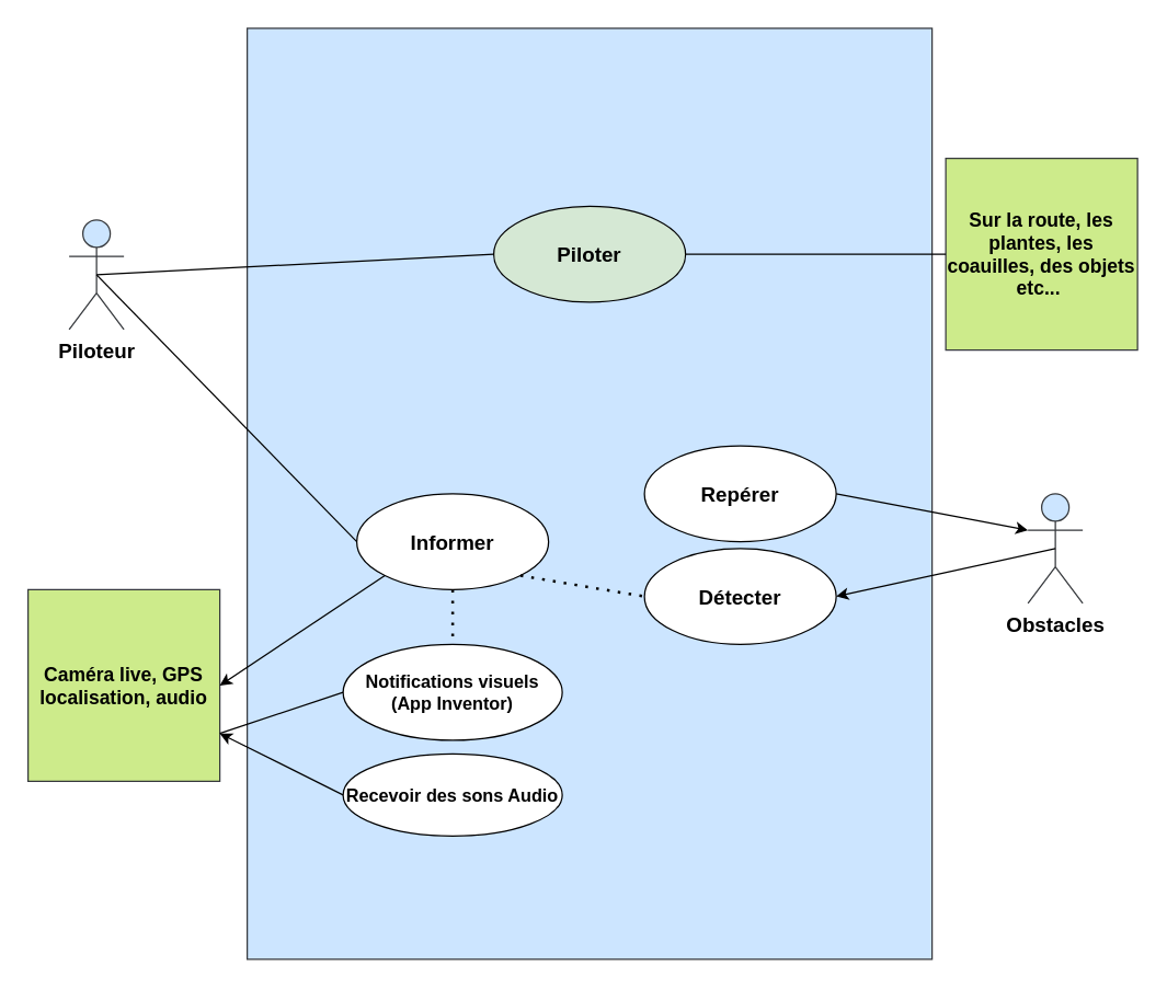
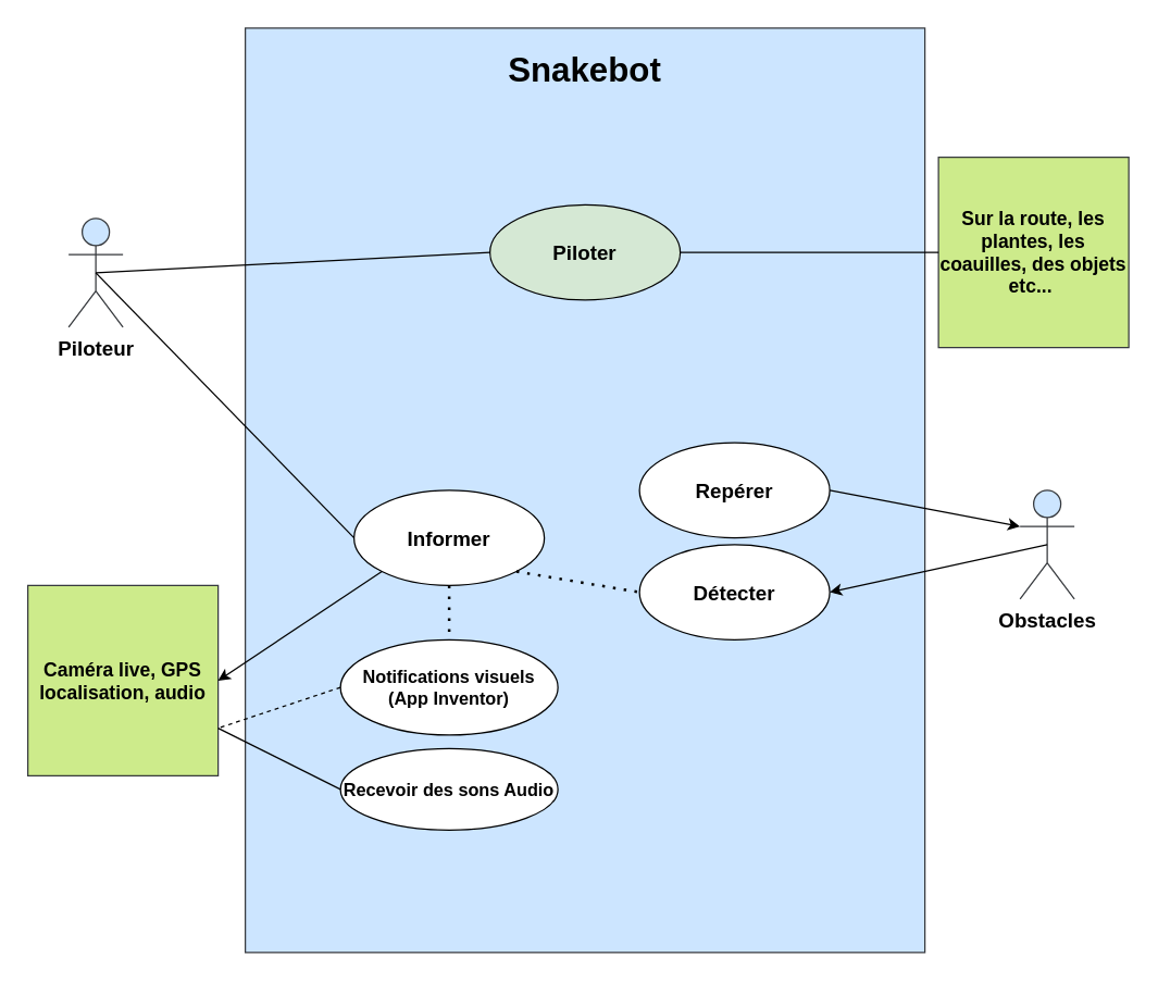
  <mxCell id="0" />
  <mxCell id="1" parent="0" />
  <mxCell id="2" value="" style="rounded=0;whiteSpace=wrap;html=1;fillColor=#cce5ff;strokeColor=#36393d;" parent="1" vertex="1"><mxGeometry x="180" y="20" width="500" height="680" as="geometry" /></mxCell>
+ <mxCell id="3" value="&lt;b&gt;&lt;font style=&quot;font-size: 25px&quot;&gt;Snakebot&lt;/font&gt;&lt;/b&gt;" style="text;html=1;strokeColor=none;fillColor=none;align=center;verticalAlign=middle;whiteSpace=wrap;rounded=0;" parent="1" vertex="1"><mxGeometry x="380" y="40" width="100" height="20" as="geometry" /></mxCell>
  <mxCell id="4" value="&lt;b&gt;&lt;font style=&quot;font-size: 15px&quot;&gt;Piloteur&lt;/font&gt;&lt;/b&gt;" style="shape=umlActor;verticalLabelPosition=bottom;verticalAlign=top;html=1;outlineConnect=0;fillColor=#cce5ff;strokeColor=#36393d;" parent="1" vertex="1"><mxGeometry x="50" y="160" width="40" height="80" as="geometry" /></mxCell>
  <mxCell id="5" value="&lt;font style=&quot;font-size: 15px&quot;&gt;&lt;b&gt;Informer&lt;/b&gt;&lt;/font&gt;" style="ellipse;whiteSpace=wrap;html=1;" parent="1" vertex="1"><mxGeometry x="260" y="360" width="140" height="70" as="geometry" /></mxCell>
  <mxCell id="6" value="" style="endArrow=none;html=1;entryX=0.5;entryY=0.5;entryDx=0;entryDy=0;entryPerimeter=0;exitX=0;exitY=0.5;exitDx=0;exitDy=0;" parent="1" source="5" target="4" edge="1"><mxGeometry width="50" height="50" relative="1" as="geometry"><mxPoint x="400" y="380" as="sourcePoint" /><mxPoint x="450" y="330" as="targetPoint" /></mxGeometry></mxCell>
  <mxCell id="7" value="&lt;font style=&quot;font-size: 15px&quot;&gt;&lt;b&gt;Piloter&lt;/b&gt;&lt;/font&gt;" style="ellipse;whiteSpace=wrap;html=1;fillColor=#d5e8d4;" parent="1" vertex="1"><mxGeometry x="360" y="150" width="140" height="70" as="geometry" /></mxCell>
  <mxCell id="8" value="&lt;b&gt;&lt;font style=&quot;font-size: 14px&quot;&gt;Caméra live, GPS localisation, audio&lt;/font&gt;&lt;/b&gt;" style="whiteSpace=wrap;html=1;aspect=fixed;fillColor=#cdeb8b;strokeColor=#36393d;" parent="1" vertex="1"><mxGeometry x="20" y="430" width="140" height="140" as="geometry" /></mxCell>
  <mxCell id="9" value="&lt;font style=&quot;font-size: 15px&quot;&gt;&lt;b&gt;Repérer&lt;/b&gt;&lt;/font&gt;" style="ellipse;whiteSpace=wrap;html=1;" parent="1" vertex="1"><mxGeometry x="470" y="325" width="140" height="70" as="geometry" /></mxCell>
  <mxCell id="10" value="&lt;font style=&quot;font-size: 15px&quot;&gt;&lt;b&gt;Détecter&lt;/b&gt;&lt;/font&gt;" style="ellipse;whiteSpace=wrap;html=1;" parent="1" vertex="1"><mxGeometry x="470" y="400" width="140" height="70" as="geometry" /></mxCell>
  <mxCell id="11" value="&lt;b&gt;&lt;font style=&quot;font-size: 15px&quot;&gt;Obstacles&lt;/font&gt;&lt;/b&gt;" style="shape=umlActor;verticalLabelPosition=bottom;verticalAlign=top;html=1;outlineConnect=0;fillColor=#cce5ff;strokeColor=#36393d;" parent="1" vertex="1"><mxGeometry x="750" y="360" width="40" height="80" as="geometry" /></mxCell>
  <mxCell id="12" value="" style="endArrow=classic;html=1;entryX=0;entryY=0.333;entryDx=0;entryDy=0;entryPerimeter=0;exitX=1;exitY=0.5;exitDx=0;exitDy=0;" parent="1" source="9" target="11" edge="1"><mxGeometry width="50" height="50" relative="1" as="geometry"><mxPoint x="400" y="370" as="sourcePoint" /><mxPoint x="450" y="320" as="targetPoint" /></mxGeometry></mxCell>
  <mxCell id="13" value="" style="endArrow=classic;html=1;exitX=0.5;exitY=0.5;exitDx=0;exitDy=0;exitPerimeter=0;entryX=1;entryY=0.5;entryDx=0;entryDy=0;" parent="1" source="11" target="10" edge="1"><mxGeometry width="50" height="50" relative="1" as="geometry"><mxPoint x="400" y="370" as="sourcePoint" /><mxPoint x="450" y="320" as="targetPoint" /></mxGeometry></mxCell>
  <mxCell id="14" value="" style="endArrow=classic;html=1;exitX=0;exitY=1;exitDx=0;exitDy=0;entryX=1;entryY=0.5;entryDx=0;entryDy=0;" parent="1" source="5" target="8" edge="1"><mxGeometry width="50" height="50" relative="1" as="geometry"><mxPoint x="400" y="370" as="sourcePoint" /><mxPoint x="450" y="320" as="targetPoint" /></mxGeometry></mxCell>
  <mxCell id="15" value="" style="endArrow=none;dashed=1;html=1;dashPattern=1 3;strokeWidth=2;" parent="1" source="5" target="17" edge="1"><mxGeometry width="50" height="50" relative="1" as="geometry"><mxPoint x="400" y="370" as="sourcePoint" /><mxPoint x="450" y="320" as="targetPoint" /></mxGeometry></mxCell>
  <mxCell id="16" value="" style="endArrow=none;dashed=1;html=1;dashPattern=1 3;strokeWidth=2;entryX=0;entryY=0.5;entryDx=0;entryDy=0;exitX=1;exitY=1;exitDx=0;exitDy=0;" parent="1" source="5" target="10" edge="1"><mxGeometry width="50" height="50" relative="1" as="geometry"><mxPoint x="400" y="370" as="sourcePoint" /><mxPoint x="450" y="320" as="targetPoint" /></mxGeometry></mxCell>
  <mxCell id="17" value="&lt;font style=&quot;font-size: 13px&quot;&gt;&lt;b&gt;Notifications visuels &lt;br&gt;(App Inventor)&lt;/b&gt;&lt;/font&gt;" style="ellipse;whiteSpace=wrap;html=1;" parent="1" vertex="1"><mxGeometry x="250" y="470" width="160" height="70" as="geometry" /></mxCell>
  <mxCell id="18" value="&lt;font style=&quot;font-size: 13px&quot;&gt;&lt;b&gt;Recevoir des sons Audio&lt;br&gt;&lt;/b&gt;&lt;/font&gt;" style="ellipse;whiteSpace=wrap;html=1;" parent="1" vertex="1"><mxGeometry x="250" y="550" width="160" height="60" as="geometry" /></mxCell>
- <mxCell id="19" value="" style="endArrow=none;html=1;entryX=1;entryY=0.75;entryDx=0;entryDy=0;exitX=0;exitY=0.5;exitDx=0;exitDy=0;" parent="1" source="17" target="8" edge="1"><mxGeometry width="50" height="50" relative="1" as="geometry"><mxPoint x="400" y="370" as="sourcePoint" /><mxPoint x="450" y="320" as="targetPoint" /></mxGeometry></mxCell>
- <mxCell id="20" value="" style="endArrow=classic;html=1;entryX=1;entryY=0.75;entryDx=0;entryDy=0;exitX=0;exitY=0.5;exitDx=0;exitDy=0;" parent="1" source="18" target="8" edge="1"><mxGeometry width="50" height="50" relative="1" as="geometry"><mxPoint x="400" y="370" as="sourcePoint" /><mxPoint x="450" y="320" as="targetPoint" /></mxGeometry></mxCell>
+ <mxCell id="19" value="" style="endArrow=none;html=1;entryX=1;entryY=0.75;entryDx=0;entryDy=0;exitX=0;exitY=0.5;exitDx=0;exitDy=0;dashed=1;" parent="1" source="17" target="8" edge="1"><mxGeometry width="50" height="50" relative="1" as="geometry"><mxPoint x="400" y="370" as="sourcePoint" /><mxPoint x="450" y="320" as="targetPoint" /></mxGeometry></mxCell>
+ <mxCell id="20" value="" style="endArrow=none;html=1;entryX=1;entryY=0.75;entryDx=0;entryDy=0;exitX=0;exitY=0.5;exitDx=0;exitDy=0;" parent="1" source="18" target="8" edge="1"><mxGeometry width="50" height="50" relative="1" as="geometry"><mxPoint x="400" y="370" as="sourcePoint" /><mxPoint x="450" y="320" as="targetPoint" /></mxGeometry></mxCell>
  <mxCell id="21" value="&lt;b&gt;&lt;font style=&quot;font-size: 14px&quot;&gt;Sur la route, les plantes, les coauilles, des objets etc...&amp;nbsp;&lt;/font&gt;&lt;/b&gt;" style="whiteSpace=wrap;html=1;aspect=fixed;fillColor=#cdeb8b;strokeColor=#36393d;" parent="1" vertex="1"><mxGeometry x="690" y="115" width="140" height="140" as="geometry" /></mxCell>
  <mxCell id="22" value="" style="endArrow=none;html=1;entryX=0;entryY=0.5;entryDx=0;entryDy=0;exitX=0.5;exitY=0.5;exitDx=0;exitDy=0;exitPerimeter=0;" parent="1" source="4" target="7" edge="1"><mxGeometry width="50" height="50" relative="1" as="geometry"><mxPoint x="400" y="370" as="sourcePoint" /><mxPoint x="450" y="320" as="targetPoint" /></mxGeometry></mxCell>
  <mxCell id="23" value="" style="endArrow=none;html=1;entryX=1;entryY=0.5;entryDx=0;entryDy=0;exitX=0;exitY=0.5;exitDx=0;exitDy=0;" parent="1" source="21" target="7" edge="1"><mxGeometry width="50" height="50" relative="1" as="geometry"><mxPoint x="400" y="360" as="sourcePoint" /><mxPoint x="450" y="310" as="targetPoint" /></mxGeometry></mxCell>
